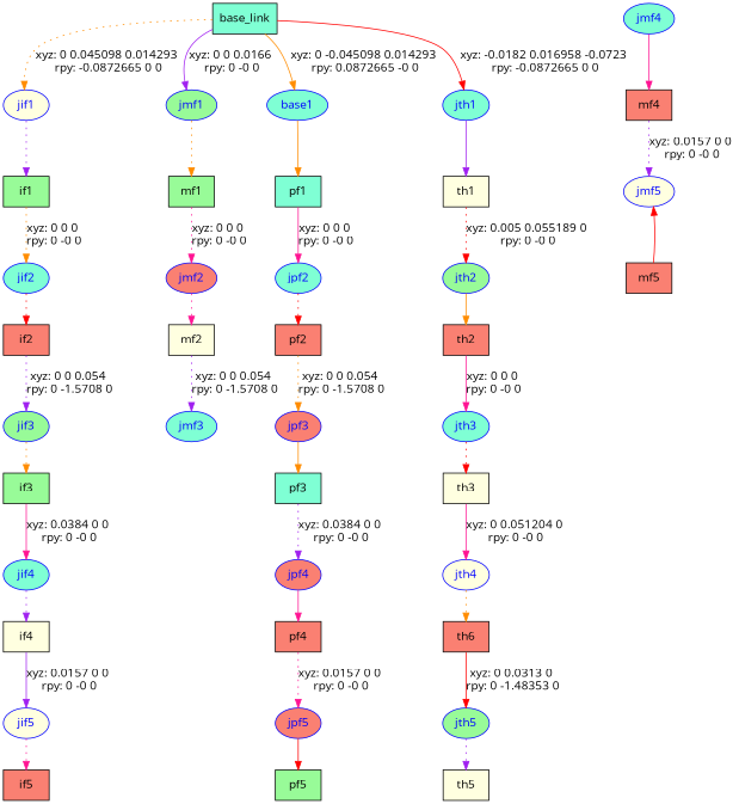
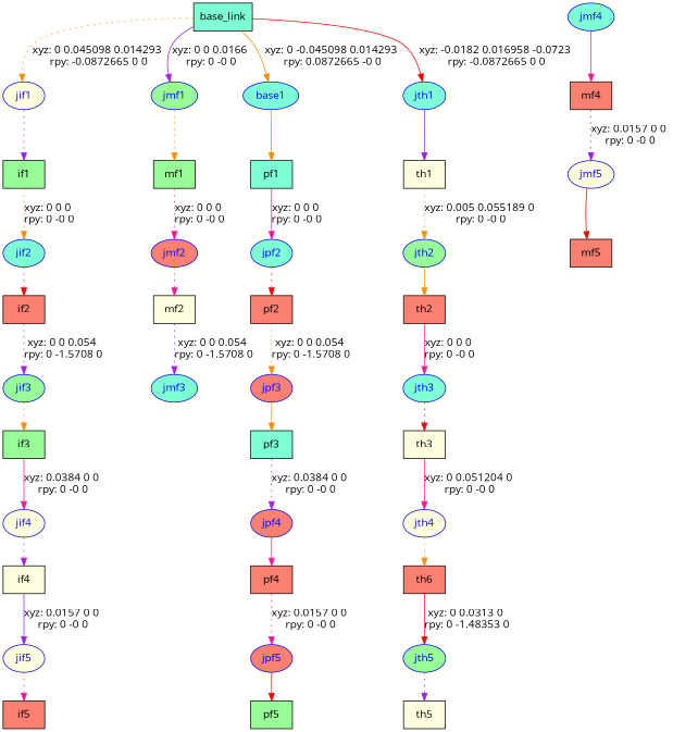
  digraph {
    fontname="Open Sans"
    node [fillcolor=salmon fontname="Open Sans" shape=box style=filled]
    edge [color=darkorange fontname="Open Sans" style=dotted]
    n1 [fillcolor=aquamarine label=base_link]
    jif1 [color=blue fillcolor=lightyellow fontcolor=blue shape=ellipse]
    jmf1 [color=blue fillcolor=palegreen fontcolor=blue shape=ellipse]
    n4 [color=blue fillcolor=aquamarine fontcolor=blue label=base1 shape=ellipse]
    jth1 [color=blue fillcolor=aquamarine fontcolor=blue shape=ellipse]
    n6 [fillcolor=palegreen label=if1]
    n7 [fillcolor=palegreen label=mf1]
    n8 [fillcolor=aquamarine label=pf1]
    n9 [fillcolor=lightyellow label=th1]
    jif2 [color=blue fillcolor=aquamarine fontcolor=blue shape=ellipse]
    n11 [label=if2]
    jif3 [color=blue fillcolor=palegreen fontcolor=blue shape=ellipse]
    n13 [fillcolor=palegreen label=if3]
-   jif4 [color=blue fillcolor=aquamarine fontcolor=blue shape=ellipse]
+   jif4 [color=blue fillcolor=lightyellow fontcolor=blue shape=ellipse]
    n15 [fillcolor=lightyellow label=if4]
    jif5 [color=blue fillcolor=lightyellow fontcolor=blue shape=ellipse]
    n17 [label=if5]
    jmf2 [color=blue fontcolor=blue shape=ellipse]
    n19 [fillcolor=lightyellow label=mf2]
    jmf3 [color=blue fillcolor=aquamarine fontcolor=blue shape=ellipse]
    jmf4 [color=blue fillcolor=aquamarine fontcolor=blue shape=ellipse]
    n22 [label=mf4]
    jmf5 [color=blue fillcolor=lightyellow fontcolor=blue shape=ellipse]
    n24 [label=mf5]
    jpf2 [color=blue fillcolor=aquamarine fontcolor=blue shape=ellipse]
    n26 [label=pf2]
    jpf3 [color=blue fontcolor=blue shape=ellipse]
    n28 [fillcolor=aquamarine label=pf3]
    jpf4 [color=blue fontcolor=blue shape=ellipse]
    n30 [label=pf4]
    jpf5 [color=blue fontcolor=blue shape=ellipse]
    n32 [fillcolor=palegreen label=pf5]
    jth2 [color=blue fillcolor=palegreen fontcolor=blue shape=ellipse]
    n34 [label=th2]
    jth3 [color=blue fillcolor=aquamarine fontcolor=blue shape=ellipse]
    n36 [fillcolor=lightyellow label=th3]
    jth4 [color=blue fillcolor=lightyellow fontcolor=blue shape=ellipse]
    n38 [label=th6]
    jth5 [color=blue fillcolor=palegreen fontcolor=blue shape=ellipse]
    n40 [fillcolor=lightyellow label=th5]
    n1 -> jif1 [label="xyz: 0 0.045098 0.014293 \nrpy: -0.0872665 0 0"]
    n1 -> jmf1 [color=purple label="xyz: 0 0 0.0166 \nrpy: 0 -0 0" style=solid]
    n1 -> n4 [label="xyz: 0 -0.045098 0.014293 \nrpy: 0.0872665 -0 0" style=solid]
    n1 -> jth1 [color=red label="xyz: -0.0182 0.016958 -0.0723 \nrpy: -0.0872665 0 0" style=solid]
    jif1 -> n6 [color=purple]
    jmf1 -> n7
    n4 -> n8 [style=solid]
    jth1 -> n9 [color=purple style=solid]
    n6 -> jif2 [label="xyz: 0 0 0 \nrpy: 0 -0 0"]
    n7 -> jmf2 [color=deeppink label="xyz: 0 0 0 \nrpy: 0 -0 0"]
    n8 -> jpf2 [color=deeppink label="xyz: 0 0 0 \nrpy: 0 -0 0" style=solid]
-   n9 -> jth2 [color=red label="xyz: 0.005 0.055189 0 \nrpy: 0 -0 0"]
+   n9 -> jth2 [label="xyz: 0.005 0.055189 0 \nrpy: 0 -0 0"]
    jif2 -> n11 [color=red]
    n11 -> jif3 [color=purple label="xyz: 0 0 0.054 \nrpy: 0 -1.5708 0"]
    jif3 -> n13
    n13 -> jif4 [color=deeppink label="xyz: 0.0384 0 0 \nrpy: 0 -0 0" style=solid]
    jif4 -> n15 [color=purple]
    n15 -> jif5 [color=purple label="xyz: 0.0157 0 0 \nrpy: 0 -0 0" style=solid]
    jif5 -> n17 [color=deeppink]
    jmf2 -> n19 [color=deeppink]
    n19 -> jmf3 [color=purple label="xyz: 0 0 0.054 \nrpy: 0 -1.5708 0"]
    jmf4 -> n22 [color=deeppink style=solid]
    n22 -> jmf5 [color=purple label="xyz: 0.0157 0 0 \nrpy: 0 -0 0"]
-   n24 -> jmf5 [color=red style=solid]
+   jmf5 -> n24 [color=red style=solid]
    jpf2 -> n26 [color=red]
    n26 -> jpf3 [label="xyz: 0 0 0.054 \nrpy: 0 -1.5708 0"]
    jpf3 -> n28 [style=solid]
    n28 -> jpf4 [color=purple label="xyz: 0.0384 0 0 \nrpy: 0 -0 0"]
    jpf4 -> n30 [color=deeppink style=solid]
    n30 -> jpf5 [color=deeppink label="xyz: 0.0157 0 0 \nrpy: 0 -0 0"]
    jpf5 -> n32 [color=red style=solid]
    jth2 -> n34 [style=solid]
    n34 -> jth3 [color=deeppink label="xyz: 0 0 0 \nrpy: 0 -0 0" style=solid]
    jth3 -> n36 [color=red]
    n36 -> jth4 [color=deeppink label="xyz: 0 0.051204 0 \nrpy: 0 -0 0" style=solid]
    jth4 -> n38
    n38 -> jth5 [color=red label="xyz: 0 0.0313 0 \nrpy: 0 -1.48353 0" style=solid]
    jth5 -> n40 [color=purple]
  }
